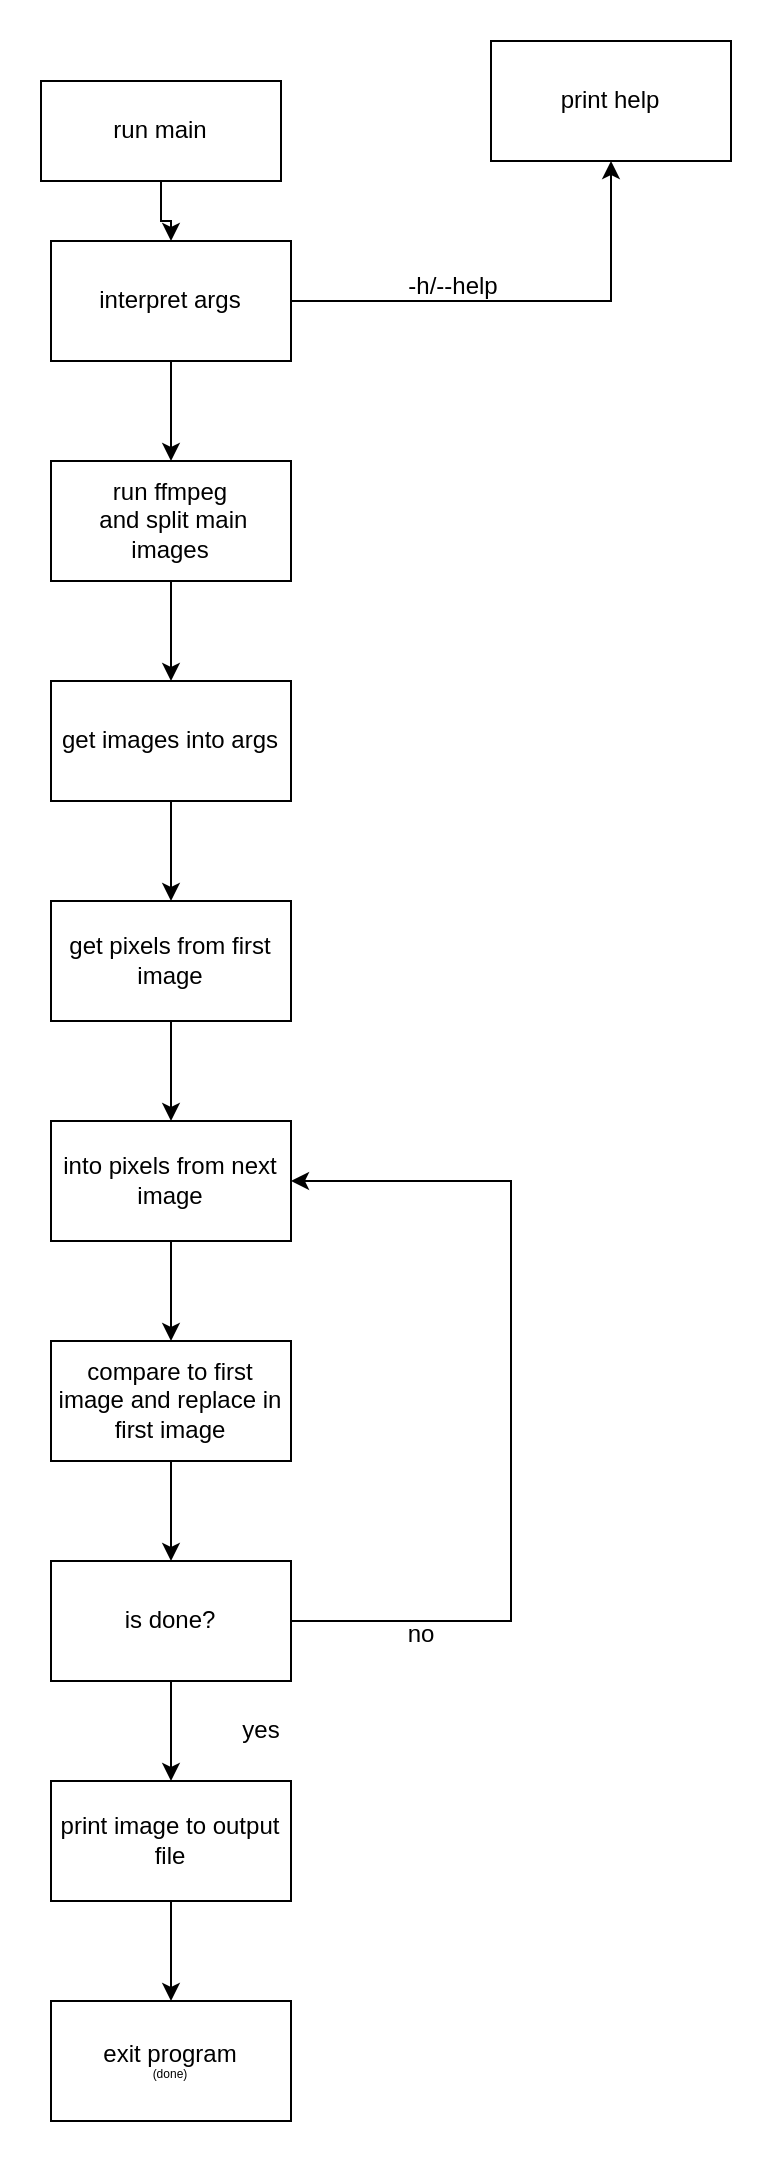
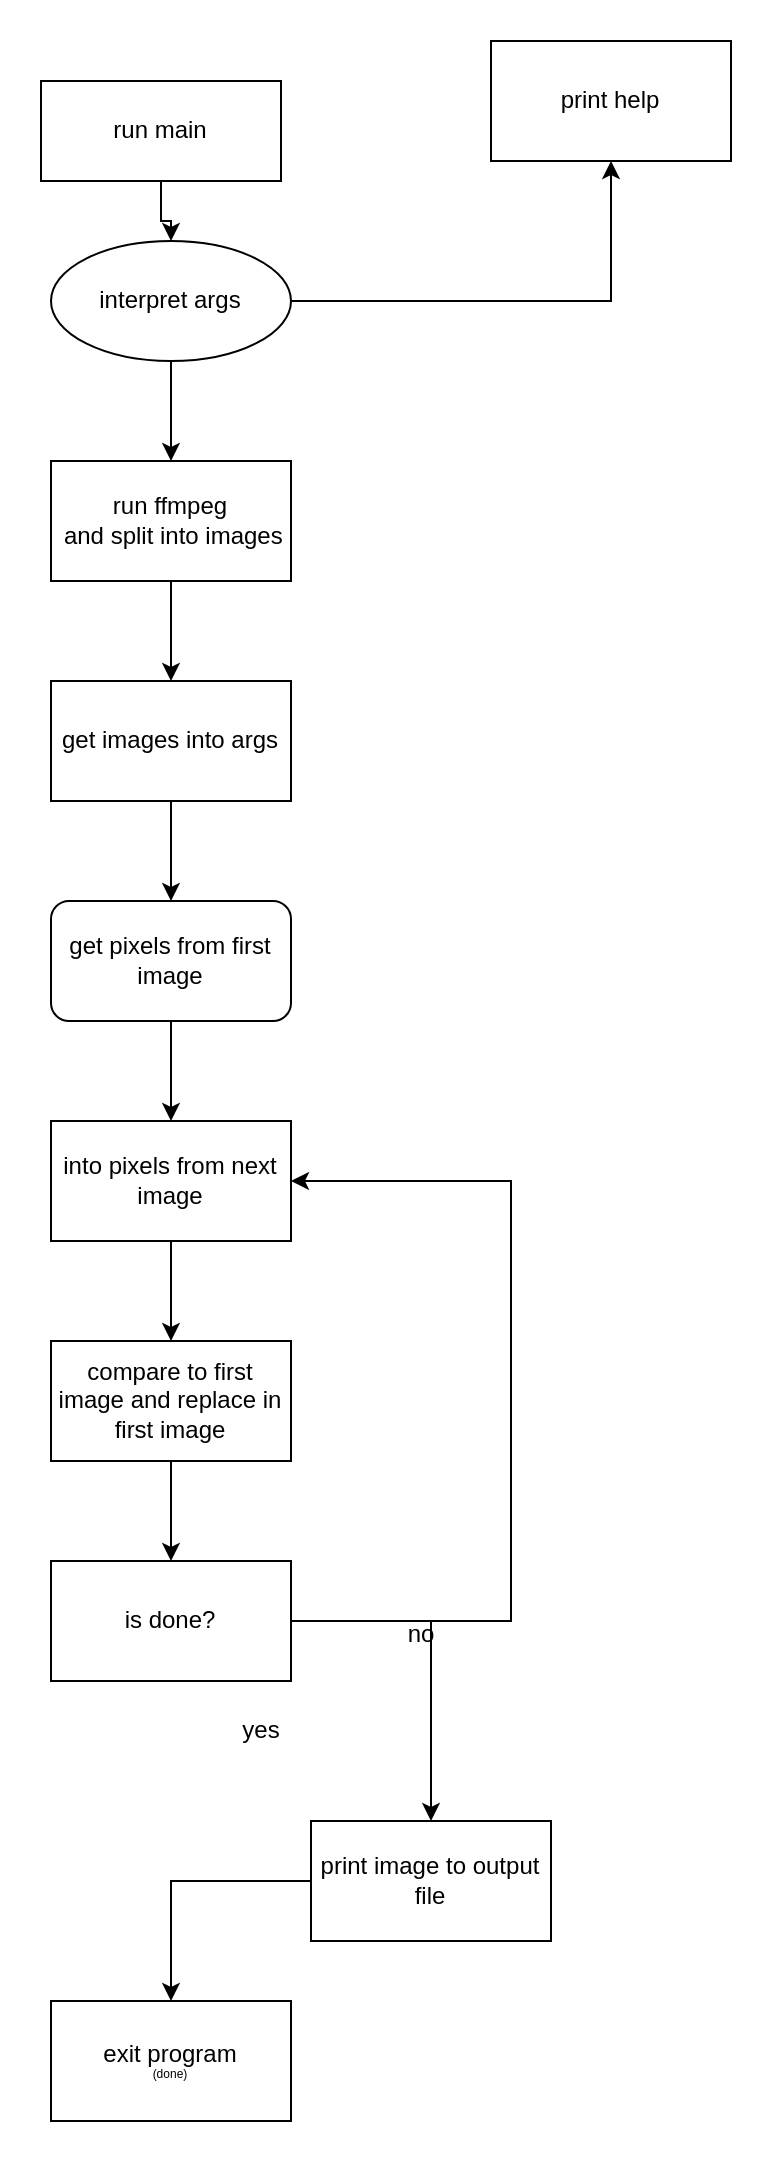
  <mxCell id="0" />
  <mxCell id="1" parent="0" />
  <mxCell id="2" style="edgeStyle=orthogonalEdgeStyle;rounded=0;orthogonalLoop=1;jettySize=auto;html=1;" edge="1" parent="1" source="3" target="6"><mxGeometry relative="1" as="geometry" /></mxCell>
  <mxCell id="3" value="run main" style="rounded=0;whiteSpace=wrap;html=1;" vertex="1" parent="1"><mxGeometry x="20" y="40" width="120" height="50" as="geometry" /></mxCell>
  <mxCell id="4" style="edgeStyle=orthogonalEdgeStyle;rounded=0;orthogonalLoop=1;jettySize=auto;html=1;" edge="1" parent="1" source="6" target="8"><mxGeometry relative="1" as="geometry" /></mxCell>
  <mxCell id="5" style="edgeStyle=orthogonalEdgeStyle;rounded=0;orthogonalLoop=1;jettySize=auto;html=1;" edge="1" parent="1" source="6" target="11"><mxGeometry relative="1" as="geometry" /></mxCell>
- <mxCell id="6" value="interpret args" style="rounded=0;whiteSpace=wrap;html=1;" vertex="1" parent="1"><mxGeometry x="25" y="120" width="120" height="60" as="geometry" /></mxCell>
+ <mxCell id="6" value="interpret args" style="ellipse;whiteSpace=wrap;html=1;" vertex="1" parent="1"><mxGeometry x="25" y="120" width="120" height="60" as="geometry" /></mxCell>
  <mxCell id="7" style="edgeStyle=orthogonalEdgeStyle;rounded=0;orthogonalLoop=1;jettySize=auto;html=1;entryX=0.5;entryY=0;entryDx=0;entryDy=0;" edge="1" parent="1" source="8" target="10"><mxGeometry relative="1" as="geometry" /></mxCell>
- <mxCell id="8" value="&lt;div&gt;run ffmpeg&lt;/div&gt;&amp;nbsp;and split main images" style="rounded=0;whiteSpace=wrap;html=1;" vertex="1" parent="1"><mxGeometry x="25" y="230" width="120" height="60" as="geometry" /></mxCell>
+ <mxCell id="8" value="&lt;div&gt;run ffmpeg&lt;/div&gt;&amp;nbsp;and split into images" style="rounded=0;whiteSpace=wrap;html=1;" vertex="1" parent="1"><mxGeometry x="25" y="230" width="120" height="60" as="geometry" /></mxCell>
  <mxCell id="9" style="edgeStyle=orthogonalEdgeStyle;rounded=0;orthogonalLoop=1;jettySize=auto;html=1;" edge="1" parent="1" source="10" target="14"><mxGeometry relative="1" as="geometry" /></mxCell>
  <mxCell id="10" value="get images into args" style="rounded=0;whiteSpace=wrap;html=1;" vertex="1" parent="1"><mxGeometry x="25" y="340" width="120" height="60" as="geometry" /></mxCell>
  <mxCell id="11" value="print help" style="rounded=0;whiteSpace=wrap;html=1;" vertex="1" parent="1"><mxGeometry x="245" y="20" width="120" height="60" as="geometry" /></mxCell>
- <mxCell id="12" value="&lt;div&gt;-h/--help&lt;/div&gt;" style="text;html=1;align=center;verticalAlign=middle;resizable=0;points=[];autosize=1;" vertex="1" parent="1"><mxGeometry x="196" y="133" width="60" height="20" as="geometry" /></mxCell>
  <mxCell id="13" style="edgeStyle=orthogonalEdgeStyle;rounded=0;orthogonalLoop=1;jettySize=auto;html=1;" edge="1" parent="1" source="14" target="16"><mxGeometry relative="1" as="geometry" /></mxCell>
- <mxCell id="14" value="&lt;div&gt;get pixels from first image&lt;/div&gt;" style="rounded=0;whiteSpace=wrap;html=1;" vertex="1" parent="1"><mxGeometry x="25" y="450" width="120" height="60" as="geometry" /></mxCell>
+ <mxCell id="14" value="&lt;div&gt;get pixels from first image&lt;/div&gt;" style="whiteSpace=wrap;html=1;rounded=1;" vertex="1" parent="1"><mxGeometry x="25" y="450" width="120" height="60" as="geometry" /></mxCell>
  <mxCell id="15" style="edgeStyle=orthogonalEdgeStyle;rounded=0;orthogonalLoop=1;jettySize=auto;html=1;" edge="1" parent="1" source="16" target="18"><mxGeometry relative="1" as="geometry" /></mxCell>
  <mxCell id="16" value="into pixels from next image" style="rounded=0;whiteSpace=wrap;html=1;" vertex="1" parent="1"><mxGeometry x="25" y="560" width="120" height="60" as="geometry" /></mxCell>
  <mxCell id="17" style="edgeStyle=orthogonalEdgeStyle;rounded=0;orthogonalLoop=1;jettySize=auto;html=1;entryX=0.5;entryY=0;entryDx=0;entryDy=0;" edge="1" parent="1" source="18" target="21"><mxGeometry relative="1" as="geometry" /></mxCell>
  <mxCell id="18" value="&lt;div&gt;compare to first image and replace in first image&lt;/div&gt;" style="rounded=0;whiteSpace=wrap;html=1;" vertex="1" parent="1"><mxGeometry x="25" y="670" width="120" height="60" as="geometry" /></mxCell>
  <mxCell id="19" style="edgeStyle=orthogonalEdgeStyle;rounded=0;orthogonalLoop=1;jettySize=auto;html=1;entryX=1;entryY=0.5;entryDx=0;entryDy=0;" edge="1" parent="1" source="21" target="16"><mxGeometry relative="1" as="geometry"><Array as="points"><mxPoint x="255" y="810" /><mxPoint x="255" y="590" /></Array></mxGeometry></mxCell>
  <mxCell id="20" style="edgeStyle=orthogonalEdgeStyle;rounded=0;orthogonalLoop=1;jettySize=auto;html=1;entryX=0.5;entryY=0;entryDx=0;entryDy=0;" edge="1" parent="1" source="21" target="24"><mxGeometry relative="1" as="geometry" /></mxCell>
  <mxCell id="21" value="is done?" style="rounded=0;whiteSpace=wrap;html=1;" vertex="1" parent="1"><mxGeometry x="25" y="780" width="120" height="60" as="geometry" /></mxCell>
  <mxCell id="22" value="&lt;div&gt;no&lt;/div&gt;" style="text;html=1;align=center;verticalAlign=middle;resizable=0;points=[];autosize=1;" vertex="1" parent="1"><mxGeometry x="195" y="807" width="30" height="20" as="geometry" /></mxCell>
  <mxCell id="23" style="edgeStyle=orthogonalEdgeStyle;rounded=0;orthogonalLoop=1;jettySize=auto;html=1;entryX=0.5;entryY=0;entryDx=0;entryDy=0;" edge="1" parent="1" source="24" target="26"><mxGeometry relative="1" as="geometry" /></mxCell>
- <mxCell id="24" value="print image to output file" style="rounded=0;whiteSpace=wrap;html=1;" vertex="1" parent="1"><mxGeometry x="25" y="890" width="120" height="60" as="geometry" /></mxCell>
+ <mxCell id="24" value="print image to output file" style="rounded=0;whiteSpace=wrap;html=1;" vertex="1" parent="1"><mxGeometry x="155" y="910" width="120" height="60" as="geometry" /></mxCell>
  <mxCell id="25" value="&lt;div&gt;yes&lt;/div&gt;" style="text;html=1;align=center;verticalAlign=middle;resizable=0;points=[];autosize=1;" vertex="1" parent="1"><mxGeometry x="115" y="855" width="30" height="20" as="geometry" /></mxCell>
  <mxCell id="26" value="&lt;div&gt;exit program&lt;/div&gt;&lt;div style=&quot;font-size: 6px&quot;&gt; &lt;font style=&quot;font-size: 6px&quot;&gt;(done)&lt;/font&gt;&lt;/div&gt;" style="rounded=0;whiteSpace=wrap;html=1;" vertex="1" parent="1"><mxGeometry x="25" y="1000" width="120" height="60" as="geometry" /></mxCell>
